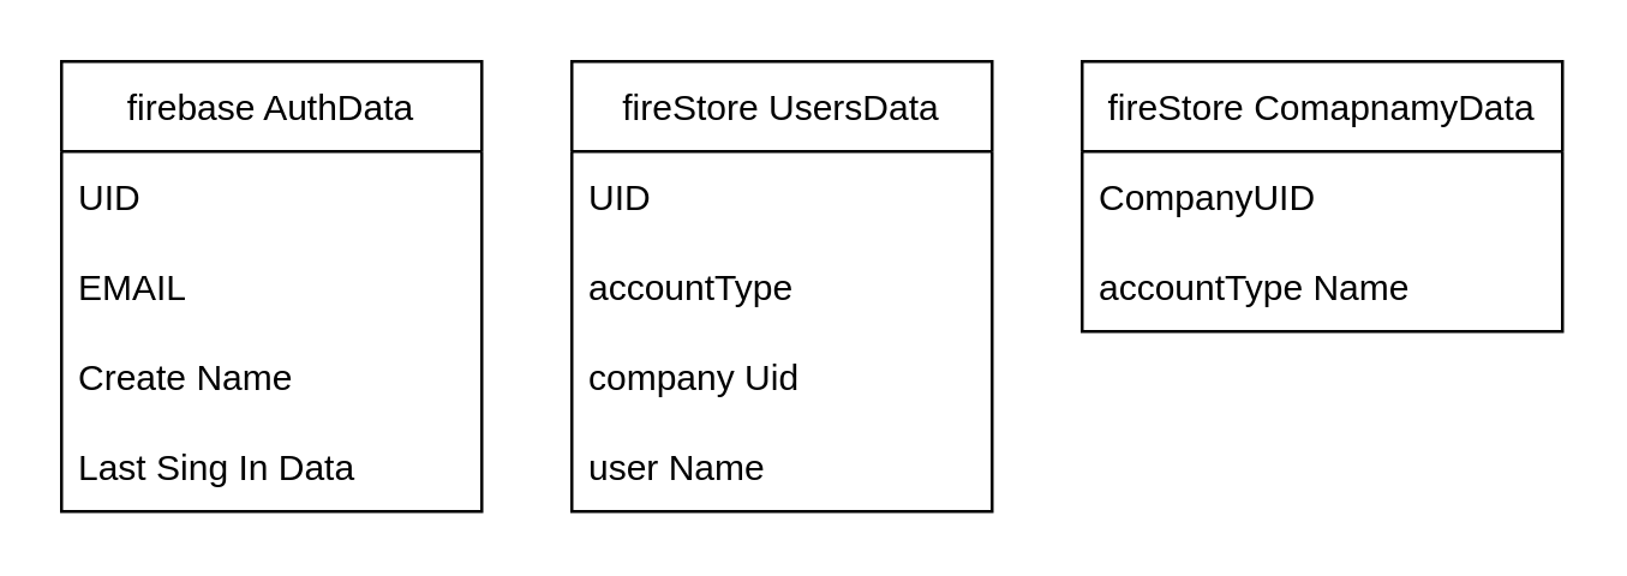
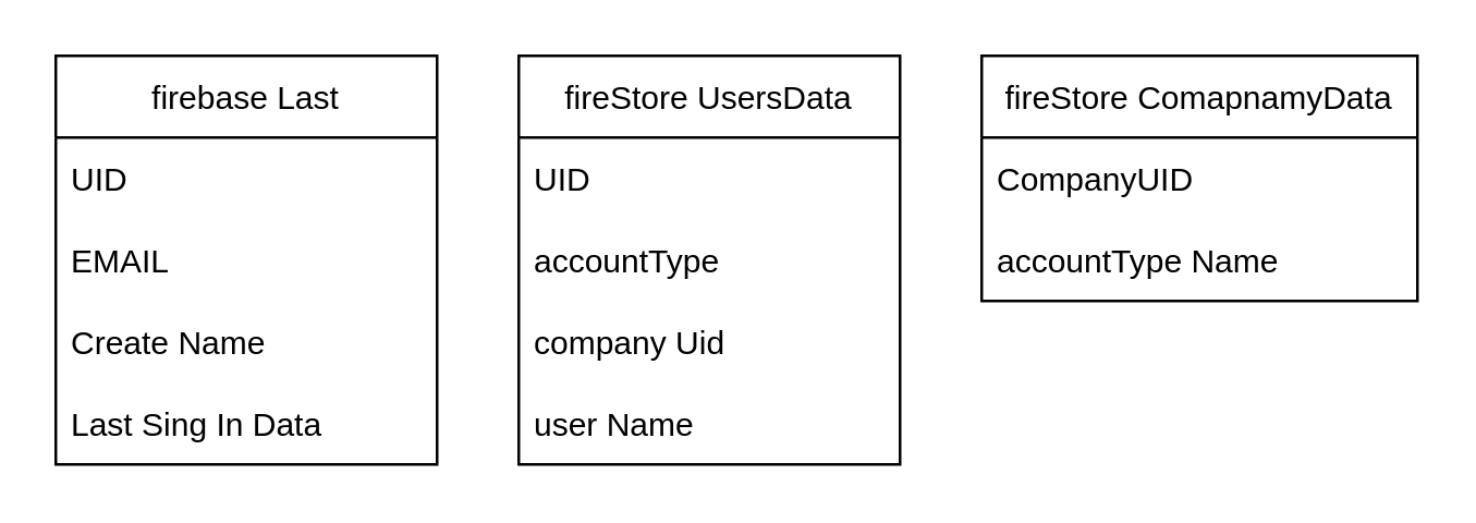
  <mxCell id="0" />
  <mxCell id="1" parent="0" />
- <mxCell id="2" value="firebase AuthData" style="swimlane;fontStyle=0;childLayout=stackLayout;horizontal=1;startSize=30;horizontalStack=0;resizeParent=1;resizeParentMax=0;resizeLast=0;collapsible=1;marginBottom=0;" vertex="1" parent="1"><mxGeometry x="20" y="20" width="140" height="150" as="geometry" /></mxCell>
+ <mxCell id="2" value="firebase Last" style="swimlane;fontStyle=0;childLayout=stackLayout;horizontal=1;startSize=30;horizontalStack=0;resizeParent=1;resizeParentMax=0;resizeLast=0;collapsible=1;marginBottom=0;" vertex="1" parent="1"><mxGeometry x="20" y="20" width="140" height="150" as="geometry" /></mxCell>
  <mxCell id="3" value="UID" style="text;strokeColor=none;fillColor=none;align=left;verticalAlign=middle;spacingLeft=4;spacingRight=4;overflow=hidden;points=[[0,0.5],[1,0.5]];portConstraint=eastwest;rotatable=0;" vertex="1" parent="2"><mxGeometry y="30" width="140" height="30" as="geometry" /></mxCell>
  <mxCell id="4" value="EMAIL" style="text;strokeColor=none;fillColor=none;align=left;verticalAlign=middle;spacingLeft=4;spacingRight=4;overflow=hidden;points=[[0,0.5],[1,0.5]];portConstraint=eastwest;rotatable=0;" vertex="1" parent="2"><mxGeometry y="60" width="140" height="30" as="geometry" /></mxCell>
  <mxCell id="5" value="Create Name" style="text;strokeColor=none;fillColor=none;align=left;verticalAlign=middle;spacingLeft=4;spacingRight=4;overflow=hidden;points=[[0,0.5],[1,0.5]];portConstraint=eastwest;rotatable=0;" vertex="1" parent="2"><mxGeometry y="90" width="140" height="30" as="geometry" /></mxCell>
  <mxCell id="6" value="Last Sing In Data" style="text;strokeColor=none;fillColor=none;align=left;verticalAlign=middle;spacingLeft=4;spacingRight=4;overflow=hidden;points=[[0,0.5],[1,0.5]];portConstraint=eastwest;rotatable=0;" vertex="1" parent="2"><mxGeometry y="120" width="140" height="30" as="geometry" /></mxCell>
  <mxCell id="7" value="fireStore UsersData" style="swimlane;fontStyle=0;childLayout=stackLayout;horizontal=1;startSize=30;horizontalStack=0;resizeParent=1;resizeParentMax=0;resizeLast=0;collapsible=1;marginBottom=0;" vertex="1" parent="1"><mxGeometry x="190" y="20" width="140" height="150" as="geometry" /></mxCell>
  <mxCell id="8" value="UID" style="text;strokeColor=none;fillColor=none;align=left;verticalAlign=middle;spacingLeft=4;spacingRight=4;overflow=hidden;points=[[0,0.5],[1,0.5]];portConstraint=eastwest;rotatable=0;" vertex="1" parent="7"><mxGeometry y="30" width="140" height="30" as="geometry" /></mxCell>
  <mxCell id="9" value="accountType" style="text;strokeColor=none;fillColor=none;align=left;verticalAlign=middle;spacingLeft=4;spacingRight=4;overflow=hidden;points=[[0,0.5],[1,0.5]];portConstraint=eastwest;rotatable=0;" vertex="1" parent="7"><mxGeometry y="60" width="140" height="30" as="geometry" /></mxCell>
  <mxCell id="10" value="company Uid" style="text;strokeColor=none;fillColor=none;align=left;verticalAlign=middle;spacingLeft=4;spacingRight=4;overflow=hidden;points=[[0,0.5],[1,0.5]];portConstraint=eastwest;rotatable=0;" vertex="1" parent="7"><mxGeometry y="90" width="140" height="30" as="geometry" /></mxCell>
  <mxCell id="11" value="user Name" style="text;strokeColor=none;fillColor=none;align=left;verticalAlign=middle;spacingLeft=4;spacingRight=4;overflow=hidden;points=[[0,0.5],[1,0.5]];portConstraint=eastwest;rotatable=0;" vertex="1" parent="7"><mxGeometry y="120" width="140" height="30" as="geometry" /></mxCell>
  <mxCell id="12" value="fireStore ComapnamyData" style="swimlane;fontStyle=0;childLayout=stackLayout;horizontal=1;startSize=30;horizontalStack=0;resizeParent=1;resizeParentMax=0;resizeLast=0;collapsible=1;marginBottom=0;" vertex="1" parent="1"><mxGeometry x="360" y="20" width="160" height="90" as="geometry" /></mxCell>
  <mxCell id="13" value="CompanyUID" style="text;strokeColor=none;fillColor=none;align=left;verticalAlign=middle;spacingLeft=4;spacingRight=4;overflow=hidden;points=[[0,0.5],[1,0.5]];portConstraint=eastwest;rotatable=0;" vertex="1" parent="12"><mxGeometry y="30" width="160" height="30" as="geometry" /></mxCell>
  <mxCell id="14" value="accountType Name" style="text;strokeColor=none;fillColor=none;align=left;verticalAlign=middle;spacingLeft=4;spacingRight=4;overflow=hidden;points=[[0,0.5],[1,0.5]];portConstraint=eastwest;rotatable=0;" vertex="1" parent="12"><mxGeometry y="60" width="160" height="30" as="geometry" /></mxCell>
